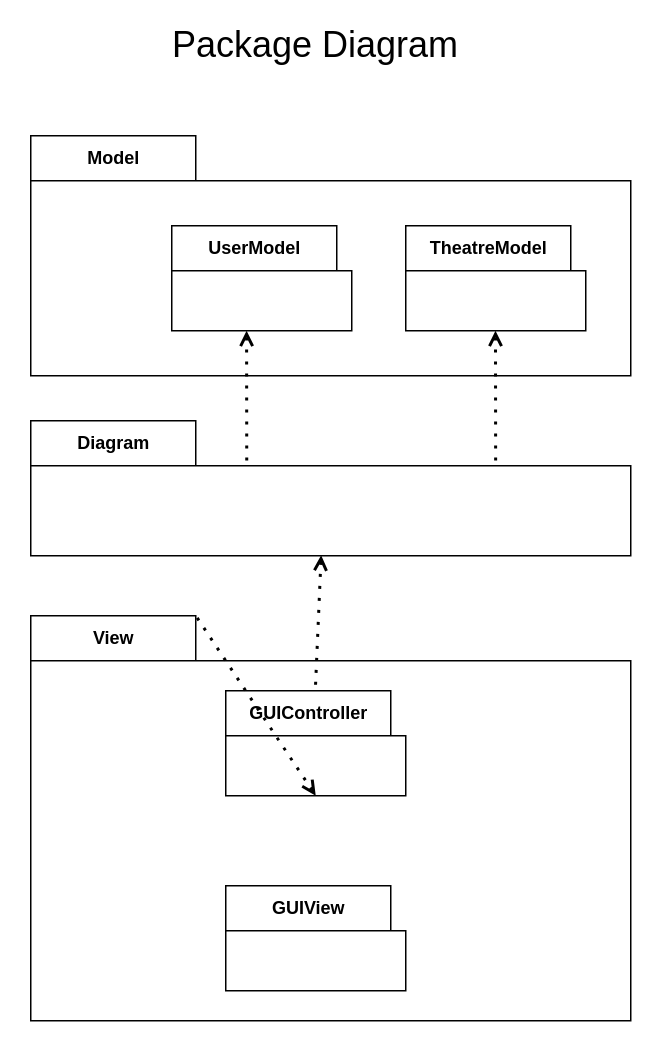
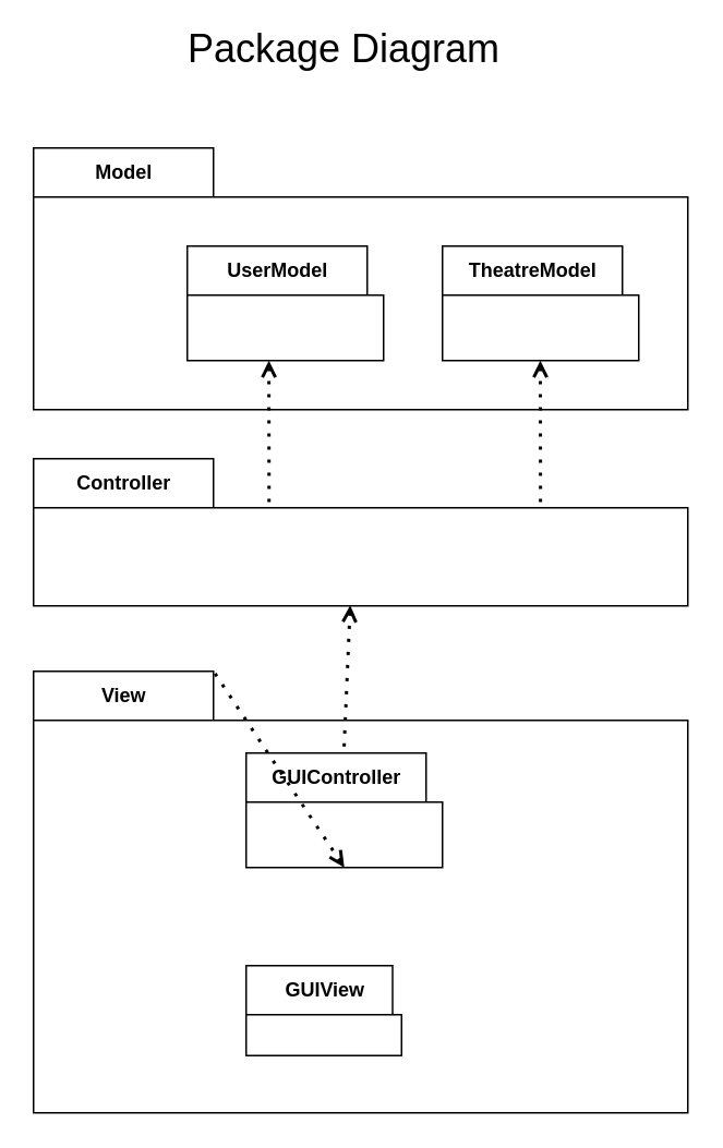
  <mxCell id="0" />
  <mxCell id="1" parent="0" />
  <mxCell id="2" value="View" style="shape=folder;fontStyle=1;tabWidth=110;tabHeight=30;tabPosition=left;html=1;boundedLbl=1;labelInHeader=1;" vertex="1" parent="1"><mxGeometry x="20" y="410" width="400" height="270" as="geometry" /></mxCell>
- <mxCell id="3" value="GUIView" style="shape=folder;fontStyle=1;tabWidth=110;tabHeight=30;tabPosition=left;html=1;boundedLbl=1;labelInHeader=1;" vertex="1" parent="1"><mxGeometry x="150" y="590" width="120" height="70" as="geometry" /></mxCell>
+ <mxCell id="3" value="GUIView" style="shape=folder;fontStyle=1;tabWidth=110;tabHeight=30;tabPosition=left;html=1;boundedLbl=1;labelInHeader=1;" vertex="1" parent="1"><mxGeometry x="150" y="590" width="95" height="55" as="geometry" /></mxCell>
  <mxCell id="4" value="GUIController" style="shape=folder;fontStyle=1;tabWidth=110;tabHeight=30;tabPosition=left;html=1;boundedLbl=1;labelInHeader=1;" vertex="1" parent="1"><mxGeometry x="150" y="460" width="120" height="70" as="geometry" /></mxCell>
- <mxCell id="5" value="Diagram" style="shape=folder;fontStyle=1;tabWidth=110;tabHeight=30;tabPosition=left;html=1;boundedLbl=1;labelInHeader=1;" vertex="1" parent="1"><mxGeometry x="20" y="280" width="400" height="90" as="geometry" /></mxCell>
+ <mxCell id="5" value="Controller" style="shape=folder;fontStyle=1;tabWidth=110;tabHeight=30;tabPosition=left;html=1;boundedLbl=1;labelInHeader=1;" vertex="1" parent="1"><mxGeometry x="20" y="280" width="400" height="90" as="geometry" /></mxCell>
  <mxCell id="6" value="Model" style="shape=folder;fontStyle=1;tabWidth=110;tabHeight=30;tabPosition=left;html=1;boundedLbl=1;labelInHeader=1;" vertex="1" parent="1"><mxGeometry x="20" y="90" width="400" height="160" as="geometry" /></mxCell>
  <mxCell id="7" value="UserModel" style="shape=folder;fontStyle=1;tabWidth=110;tabHeight=30;tabPosition=left;html=1;boundedLbl=1;labelInHeader=1;" vertex="1" parent="1"><mxGeometry x="114" y="150" width="120" height="70" as="geometry" /></mxCell>
  <mxCell id="8" value="TheatreModel" style="shape=folder;fontStyle=1;tabWidth=110;tabHeight=30;tabPosition=left;html=1;boundedLbl=1;labelInHeader=1;" vertex="1" parent="1"><mxGeometry x="270" y="150" width="120" height="70" as="geometry" /></mxCell>
  <mxCell id="9" value="" style="endArrow=none;dashed=1;html=1;dashPattern=1 3;strokeWidth=2;exitX=0.5;exitY=1;exitDx=0;exitDy=0;exitPerimeter=0;startArrow=open;startFill=0;" edge="1" parent="1" source="4" target="2"><mxGeometry width="50" height="50" relative="1" as="geometry"><mxPoint x="-20" y="470" as="sourcePoint" /><mxPoint x="-20" y="510" as="targetPoint" /></mxGeometry></mxCell>
  <mxCell id="10" value="" style="endArrow=none;dashed=1;html=1;dashPattern=1 3;strokeWidth=2;exitX=0.484;exitY=0.996;exitDx=0;exitDy=0;exitPerimeter=0;entryX=0.495;entryY=-0.002;entryDx=0;entryDy=0;entryPerimeter=0;startArrow=open;startFill=0;" edge="1" parent="1" source="5"><mxGeometry width="50" height="50" relative="1" as="geometry"><mxPoint x="210.3" y="400.14" as="sourcePoint" /><mxPoint x="209.7" y="460" as="targetPoint" /></mxGeometry></mxCell>
  <mxCell id="11" value="" style="endArrow=none;dashed=1;html=1;dashPattern=1 3;strokeWidth=2;exitX=0.484;exitY=0.996;exitDx=0;exitDy=0;exitPerimeter=0;entryX=0.36;entryY=0.344;entryDx=0;entryDy=0;entryPerimeter=0;startArrow=open;startFill=0;" edge="1" parent="1" target="5"><mxGeometry width="50" height="50" relative="1" as="geometry"><mxPoint x="163.9" y="220" as="sourcePoint" /><mxPoint x="160" y="310.36" as="targetPoint" /></mxGeometry></mxCell>
  <mxCell id="12" value="" style="endArrow=none;dashed=1;html=1;dashPattern=1 3;strokeWidth=2;exitX=0.484;exitY=0.996;exitDx=0;exitDy=0;exitPerimeter=0;entryX=0.36;entryY=0.344;entryDx=0;entryDy=0;entryPerimeter=0;startArrow=open;startFill=0;" edge="1" parent="1"><mxGeometry width="50" height="50" relative="1" as="geometry"><mxPoint x="329.83" y="220" as="sourcePoint" /><mxPoint x="329.93" y="310.96" as="targetPoint" /></mxGeometry></mxCell>
  <mxCell id="13" value="&lt;span style=&quot;font-size: 24px&quot;&gt;Package Diagram&lt;/span&gt;" style="text;html=1;strokeColor=none;fillColor=none;align=center;verticalAlign=middle;whiteSpace=wrap;rounded=0;" vertex="1" parent="1"><mxGeometry x="70" y="20" width="280" height="20" as="geometry" /></mxCell>
